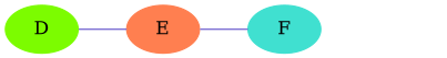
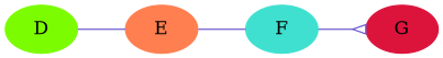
  digraph {
    rankdir=LR
    node [shape=oval style=filled]
    edge [arrowhead=none color=slateblue samehead=1]
    D [color=lawngreen]
    E [color=coral]
    F [color=turquoise]
+   G [color=crimson]
    D -> E
    E -> F
+   F -> G [arrowhead=invempty sametail=1 samehead=""]
  }
